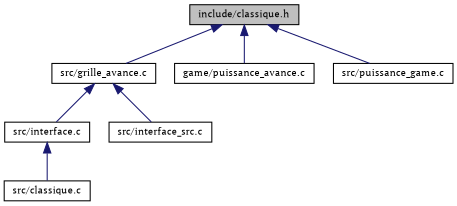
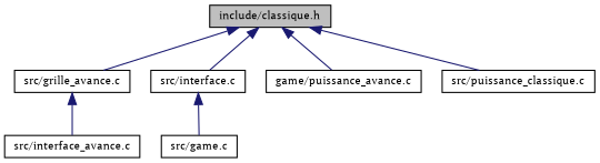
  digraph {
    fontname="PT Serif"
    node [color=black fillcolor=white fontname="PT Serif" fontsize=10 shape=record style=filled]
    edge [color=midnightblue dir=back fontname="PT Serif" fontsize=10 labelfontname=Helvetica labelfontsize=10 style=solid]
    n1 [fillcolor=grey75 fontcolor=black height=0.2 label="include/classique.h" width=0.4]
    n2 [height=0.2 label="src/grille_avance.c" width=0.4]
    n3 [height=0.2 label="src/interface.c" width=0.4]
    n4 [height=0.2 label="game/puissance_avance.c" width=0.4]
-   n5 [height=0.2 label="src/puissance_game.c" width=0.4]
-   n6 [height=0.2 label="src/classique.c" width=0.4]
-   n7 [height=0.2 label="src/interface_src.c" width=0.4]
+   n5 [height=0.2 label="src/puissance_classique.c" width=0.4]
+   n6 [height=0.2 label="src/game.c" width=0.4]
+   n7 [height=0.2 label="src/interface_avance.c" width=0.4]
    n1 -> n2
-   n2 -> n3
+   n1 -> n3
    n1 -> n4
    n1 -> n5
    n2 -> n7
    n3 -> n6
  }
